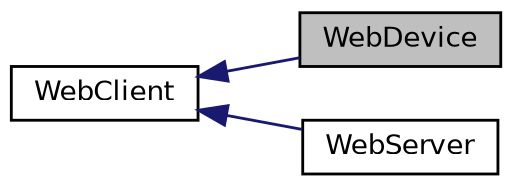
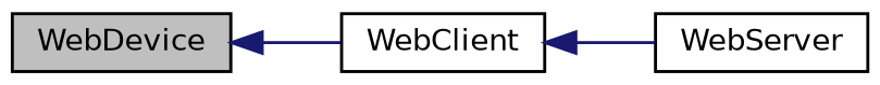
  digraph {
    rankdir=LR
    node [color=black fillcolor=white fontname=Helvetica fontsize=10 shape=record style=filled]
    edge [color=midnightblue dir=back fontname=Helvetica fontsize=10 labelfontname=Helvetica labelfontsize=10 style=solid]
    n1 [fillcolor=grey75 fontcolor=black height=0.2 label=WebDevice width=0.4]
    n2 [height=0.2 label=WebClient width=0.4]
    n3 [height=0.2 label=WebServer width=0.4]
-   n2 -> n1
+   n1 -> n2
    n2 -> n3
  }
